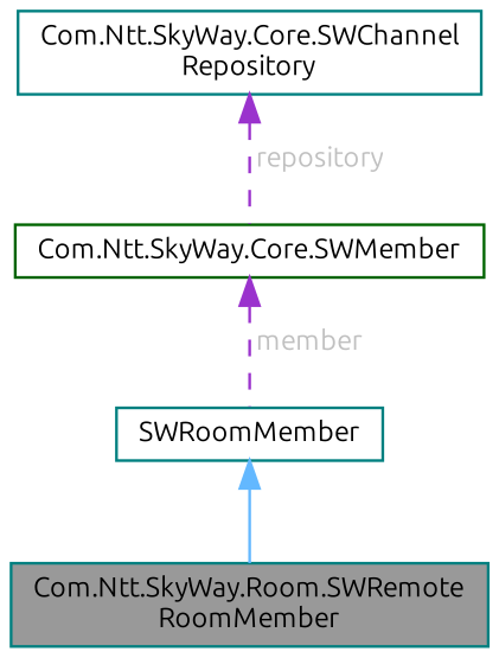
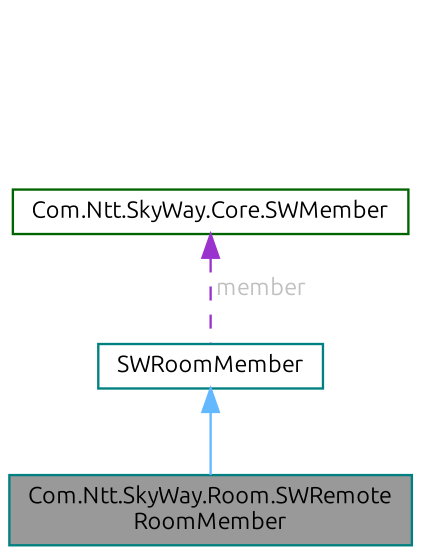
  digraph {
    fontname=Ubuntu
    node [color=teal fillcolor=white fontname=Ubuntu fontsize=10 shape=box style=filled]
    edge [color=darkorchid3 dir=back fontname=Ubuntu fontsize=10 labelfontname=Helvetica labelfontsize=10 style=dashed fontcolor=grey]
    n1 [fillcolor=grey60 fontcolor=black height=0.2 label="Com.Ntt.SkyWay.Room.SWRemote\lRoomMember" width=0.4]
    n2 [height=0.2 label=SWRoomMember width=0.4]
    n3 [color=darkgreen height=0.2 label="Com.Ntt.SkyWay.Core.SWMember" width=0.4]
-   n4 [height=0.2 label="Com.Ntt.SkyWay.Core.SWChannel\lRepository" width=0.4]
    n2 -> n1 [color=steelblue1 style=solid fontcolor=""]
    n3 -> n2 [label=" member"]
-   n4 -> n3 [label=" repository"]
  }
